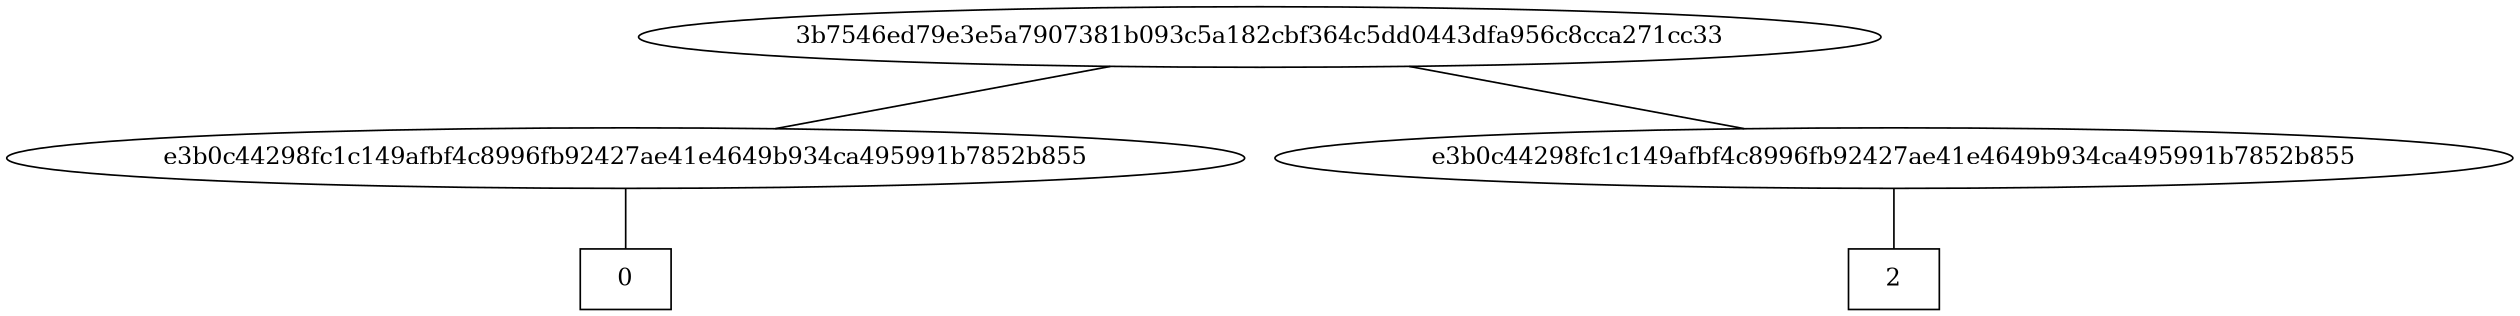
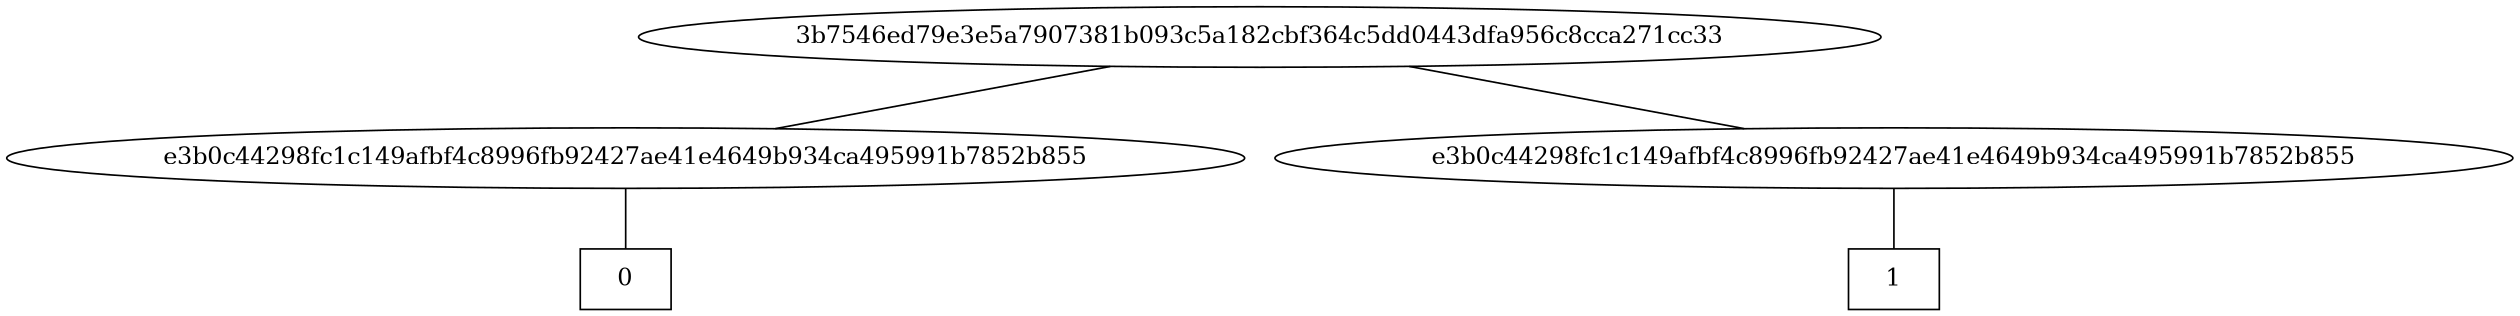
  graph {
    n1 [label="3b7546ed79e3e5a7907381b093c5a182cbf364c5dd0443dfa956c8cca271cc33"]
    n2 [label=e3b0c44298fc1c149afbf4c8996fb92427ae41e4649b934ca495991b7852b855]
    n3 [label=e3b0c44298fc1c149afbf4c8996fb92427ae41e4649b934ca495991b7852b855]
    0 [shape=rect]
-   1 [shape=rect label=2]
+   1 [shape=rect]
    n1 -- n2
    n1 -- n3
    n2 -- 0
    n3 -- 1
  }
